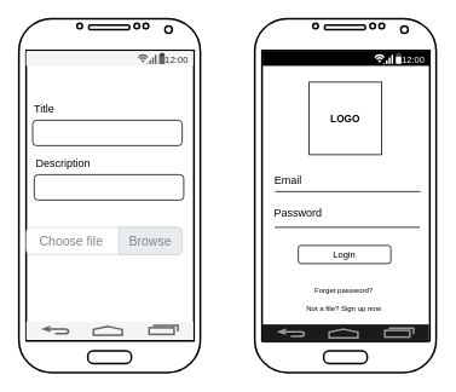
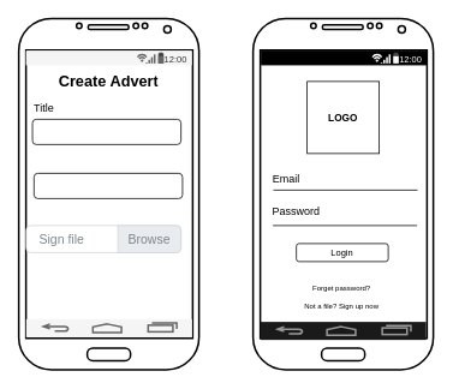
  <mxCell id="0" />
  <mxCell id="1" parent="0" />
  <mxCell id="2" value="" style="verticalLabelPosition=bottom;verticalAlign=top;html=1;shadow=0;strokeWidth=2;shape=mxgraph.android.phone2;" parent="1" vertex="1"><mxGeometry x="280" y="20" width="200" height="390" as="geometry" /></mxCell>
  <mxCell id="3" value="" style="strokeWidth=1;html=1;shadow=0;dashed=0;shape=mxgraph.android.statusBar;align=center;fillColor=#000000;strokeColor=#ffffff;fontColor=#ffffff;fontSize=10;" parent="1" vertex="1"><mxGeometry x="289" y="56" width="183.57" height="15.825" as="geometry" /></mxCell>
  <mxCell id="4" value="" style="verticalLabelPosition=bottom;verticalAlign=top;html=1;shadow=0;dashed=0;strokeWidth=2;shape=mxgraph.android.navigation_bar_1;fillColor=#1A1A1A;strokeColor=#999999;" parent="1" vertex="1"><mxGeometry x="288" y="357" width="184" height="20" as="geometry" /></mxCell>
  <mxCell id="5" value="Login" style="rounded=1;html=1;shadow=0;dashed=0;whiteSpace=wrap;fontSize=10;align=center;" parent="1" vertex="1"><mxGeometry x="328.04" y="270" width="101.96" height="20" as="geometry" /></mxCell>
  <mxCell id="6" value="Email" style="text;html=1;strokeColor=none;fillColor=none;align=center;verticalAlign=middle;whiteSpace=wrap;rounded=0;" parent="1" vertex="1"><mxGeometry x="297" y="188" width="40" height="20" as="geometry" /></mxCell>
  <mxCell id="7" value="Password" style="text;html=1;strokeColor=none;fillColor=none;align=center;verticalAlign=middle;whiteSpace=wrap;rounded=0;" parent="1" vertex="1"><mxGeometry x="307.71" y="225" width="40" height="20" as="geometry" /></mxCell>
  <mxCell id="8" value="Forget password?" style="text;html=1;strokeColor=none;fillColor=none;align=center;verticalAlign=middle;whiteSpace=wrap;rounded=0;fontSize=8;" parent="1" vertex="1"><mxGeometry x="319.37" y="310" width="119.29" height="20" as="geometry" /></mxCell>
  <mxCell id="9" value="" style="endArrow=none;html=1;fontSize=8;" parent="1" edge="1"><mxGeometry width="50" height="50" relative="1" as="geometry"><mxPoint x="462" y="250" as="sourcePoint" /><mxPoint x="302" y="250" as="targetPoint" /></mxGeometry></mxCell>
  <mxCell id="10" value="" style="endArrow=none;html=1;fontSize=8;" parent="1" edge="1"><mxGeometry width="50" height="50" relative="1" as="geometry"><mxPoint x="462.5" y="210.66" as="sourcePoint" /><mxPoint x="302.5" y="210.66" as="targetPoint" /></mxGeometry></mxCell>
  <mxCell id="11" value="LOGO" style="whiteSpace=wrap;html=1;aspect=fixed;strokeColor=#000000;fontSize=11;fontStyle=1;rounded=0;" parent="1" vertex="1"><mxGeometry x="340" y="90" width="80" height="80" as="geometry" /></mxCell>
  <mxCell id="12" value="Not a file? Sign up now" style="text;html=1;strokeColor=none;fillColor=none;align=center;verticalAlign=middle;whiteSpace=wrap;rounded=0;fontSize=8;" parent="1" vertex="1"><mxGeometry x="319.37" y="330" width="119.29" height="20" as="geometry" /></mxCell>
  <mxCell id="13" value="" style="verticalLabelPosition=bottom;verticalAlign=top;html=1;shadow=0;strokeWidth=2;shape=mxgraph.android.phone2;" parent="1" vertex="1"><mxGeometry x="20" y="20" width="200" height="390" as="geometry" /></mxCell>
  <mxCell id="14" value="" style="strokeWidth=1;html=1;shadow=0;dashed=0;shape=mxgraph.android.statusBar;align=center;fillColor=#f5f5f5;strokeColor=#666666;fontSize=10;fontColor=#333333;" parent="1" vertex="1"><mxGeometry x="28.21" y="56" width="183.57" height="15.825" as="geometry" /></mxCell>
  <mxCell id="15" value="" style="verticalLabelPosition=bottom;verticalAlign=top;html=1;shadow=0;dashed=0;strokeWidth=2;shape=mxgraph.android.navigation_bar_1;fillColor=#f5f5f5;strokeColor=#666666;fontColor=#333333;" parent="1" vertex="1"><mxGeometry x="28.21" y="354" width="184" height="20" as="geometry" /></mxCell>
+ <mxCell id="16" value="&lt;h1 style=&quot;font-size: 17px&quot;&gt;Create Advert&lt;/h1&gt;" style="text;html=1;strokeColor=none;fillColor=none;spacing=5;spacingTop=-20;whiteSpace=wrap;overflow=hidden;rounded=0;fontSize=17;align=center;" parent="1" vertex="1"><mxGeometry x="35.21" y="80" width="169.79" height="30" as="geometry" /></mxCell>
  <mxCell id="17" value="Title" style="text;html=1;strokeColor=none;fillColor=none;align=left;verticalAlign=middle;whiteSpace=wrap;rounded=0;" parent="1" vertex="1"><mxGeometry x="35.21" y="110" width="140" height="20" as="geometry" /></mxCell>
  <mxCell id="18" value="" style="rounded=1;whiteSpace=wrap;html=1;fontSize=12;align=left;" parent="1" vertex="1"><mxGeometry x="35.21" y="132" width="164.79" height="28" as="geometry" /></mxCell>
- <mxCell id="19" value="Description" style="text;html=1;strokeColor=none;fillColor=none;align=left;verticalAlign=middle;whiteSpace=wrap;rounded=0;" vertex="1" parent="1"><mxGeometry x="36.92" y="170" width="140" height="20" as="geometry" /></mxCell>
  <mxCell id="20" value="" style="rounded=1;whiteSpace=wrap;html=1;fontSize=12;align=left;" vertex="1" parent="1"><mxGeometry x="36.92" y="192" width="164.79" height="28" as="geometry" /></mxCell>
- <mxCell id="21" value="Choose file" style="html=1;shadow=0;dashed=0;shape=mxgraph.bootstrap.rrect;rSize=5;strokeColor=#CED4DA;html=1;whiteSpace=wrap;fillColor=#FFFFFF;fontColor=#7D868C;align=left;spacingLeft=0;spacing=15;fontSize=14;" vertex="1" parent="1"><mxGeometry x="28.21" y="250" width="171.79" height="30" as="geometry" /></mxCell>
+ <mxCell id="21" value="Sign file" style="html=1;shadow=0;dashed=0;shape=mxgraph.bootstrap.rrect;rSize=5;strokeColor=#CED4DA;html=1;whiteSpace=wrap;fillColor=#FFFFFF;fontColor=#7D868C;align=left;spacingLeft=0;spacing=15;fontSize=14;" vertex="1" parent="1"><mxGeometry x="28.21" y="250" width="171.79" height="30" as="geometry" /></mxCell>
  <mxCell id="22" value="Browse" style="html=1;shadow=0;dashed=0;shape=mxgraph.bootstrap.rightButton;strokeColor=inherit;gradientColor=inherit;fontColor=inherit;fillColor=#E9ECEF;rSize=5;perimeter=none;whiteSpace=wrap;resizeHeight=1;fontSize=14;" vertex="1" parent="21"><mxGeometry x="1" width="70" height="30" relative="1" as="geometry"><mxPoint x="-70" as="offset" /></mxGeometry></mxCell>
